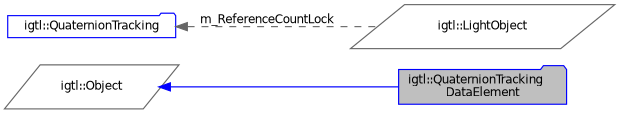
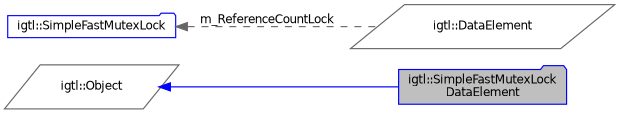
  digraph {
    rankdir=LR
    node [color=blue fillcolor=white fontname=Helvetica fontsize=10 shape=folder style=filled]
    edge [dir=back fontname=Helvetica fontsize=10 labelfontname=Helvetica labelfontsize=10]
-   n1 [fillcolor=grey75 fontcolor=black height=0.2 label="igtl::QuaternionTracking\lDataElement" width=0.4]
+   n1 [fillcolor=grey75 fontcolor=black height=0.2 label="igtl::SimpleFastMutexLock\lDataElement" width=0.4]
    n2 [color=gray40 height=0.2 label="igtl::Object" shape=parallelogram width=0.4]
-   n3 [color=gray40 height=0.2 label="igtl::LightObject" shape=parallelogram width=0.4]
-   n4 [height=0.2 label="igtl::QuaternionTracking" width=0.4]
+   n3 [color=gray40 height=0.2 label="igtl::DataElement" shape=parallelogram width=0.4]
+   n4 [height=0.2 label="igtl::SimpleFastMutexLock" width=0.4]
    n2 -> n1 [color=blue style=solid]
    n4 -> n3 [color=gray40 label=" m_ReferenceCountLock" style=dashed]
  }
